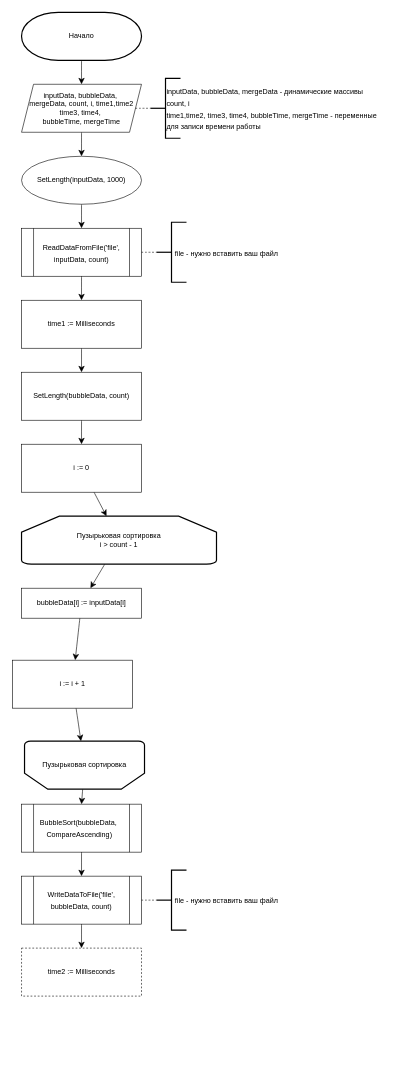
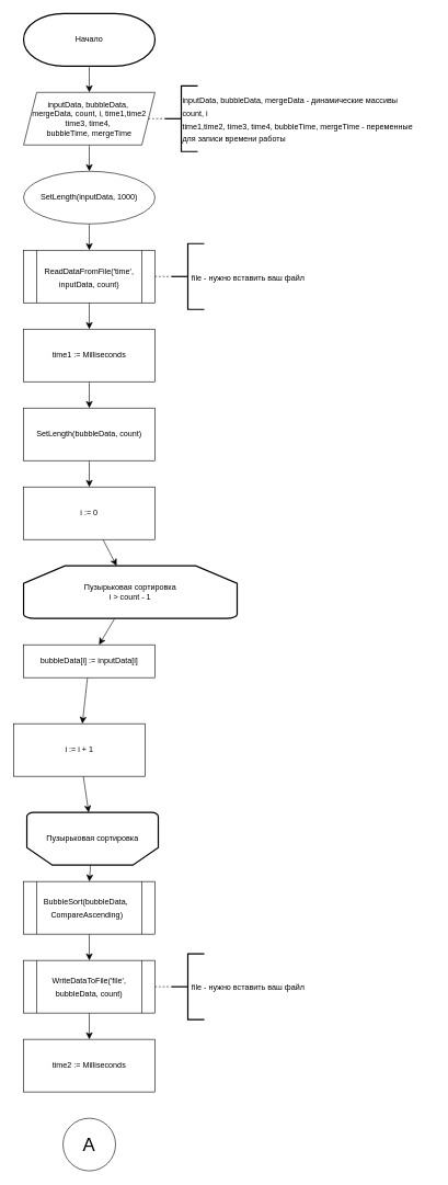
  <mxCell id="0" />
  <mxCell id="1" parent="0" />
  <mxCell id="2" value="" style="shape=process;whiteSpace=wrap;html=1;backgroundOutline=1;" vertex="1" parent="1"><mxGeometry x="35" y="1460" width="200" height="80" as="geometry" /></mxCell>
  <mxCell id="3" value="" style="shape=process;whiteSpace=wrap;html=1;backgroundOutline=1;" vertex="1" parent="1"><mxGeometry x="35" y="1340" width="200" height="80" as="geometry" /></mxCell>
  <mxCell id="4" value="" style="edgeStyle=none;curved=1;rounded=0;orthogonalLoop=1;jettySize=auto;html=1;fontSize=12;startSize=8;endSize=8;" parent="1" source="5" target="7" edge="1"><mxGeometry relative="1" as="geometry" /></mxCell>
  <mxCell id="5" value="Начало" style="strokeWidth=2;html=1;shape=mxgraph.flowchart.terminator;whiteSpace=wrap;" parent="1" vertex="1"><mxGeometry x="35" y="20" width="200" height="80" as="geometry" /></mxCell>
  <mxCell id="6" value="" style="edgeStyle=none;curved=1;rounded=0;orthogonalLoop=1;jettySize=auto;html=1;fontSize=12;startSize=8;endSize=8;" parent="1" source="7" target="12" edge="1"><mxGeometry relative="1" as="geometry" /></mxCell>
  <mxCell id="7" value="inputData, bubbleData,&amp;nbsp;&lt;div&gt;mergeData, count, i, time1,&lt;span style=&quot;background-color: initial;&quot;&gt;time2&lt;/span&gt;&lt;/div&gt;&lt;div&gt;time3,&amp;nbsp;&lt;span style=&quot;background-color: initial;&quot;&gt;&lt;/span&gt;&lt;span style=&quot;background-color: initial;&quot;&gt;time4,&amp;nbsp;&lt;/span&gt;&lt;/div&gt;&lt;div&gt;&lt;span style=&quot;background-color: initial;&quot;&gt;bubbleTime, mergeT&lt;/span&gt;&lt;span style=&quot;background-color: initial;&quot;&gt;ime&lt;/span&gt;&lt;/div&gt;" style="shape=parallelogram;perimeter=parallelogramPerimeter;whiteSpace=wrap;html=1;fixedSize=1;" parent="1" vertex="1"><mxGeometry x="35" y="140" width="200" height="80" as="geometry" /></mxCell>
  <mxCell id="8" value="" style="endArrow=none;dashed=1;html=1;rounded=0;fontSize=12;startSize=8;endSize=8;curved=1;exitX=1;exitY=0.5;exitDx=0;exitDy=0;" parent="1" source="7" target="9" edge="1"><mxGeometry width="50" height="50" relative="1" as="geometry"><mxPoint x="215" y="490" as="sourcePoint" /><mxPoint x="275" y="180" as="targetPoint" /></mxGeometry></mxCell>
  <mxCell id="9" value="" style="strokeWidth=2;html=1;shape=mxgraph.flowchart.annotation_2;align=left;labelPosition=right;pointerEvents=1;" parent="1" vertex="1"><mxGeometry x="250" y="130" width="50" height="100" as="geometry" /></mxCell>
  <mxCell id="10" value="&lt;span style=&quot;font-size: 12px;&quot;&gt;inputData, bubbleData,&amp;nbsp;&lt;/span&gt;&lt;span style=&quot;font-size: 12px; background-color: initial;&quot;&gt;mergeData - динамические массивы&amp;nbsp;&lt;/span&gt;&lt;div&gt;&lt;span style=&quot;font-size: 12px; background-color: initial;&quot;&gt;count, i&amp;nbsp;&amp;nbsp;&lt;/span&gt;&lt;/div&gt;&lt;div&gt;&lt;span style=&quot;font-size: 12px; background-color: initial;&quot;&gt;time1,&lt;/span&gt;&lt;span style=&quot;font-size: 12px; background-color: initial;&quot;&gt;time2,&amp;nbsp;&lt;/span&gt;&lt;span style=&quot;font-size: 12px; background-color: initial;&quot;&gt;time3,&amp;nbsp;&lt;/span&gt;&lt;span style=&quot;font-size: 12px; background-color: initial;&quot;&gt;&lt;/span&gt;&lt;span style=&quot;font-size: 12px; background-color: initial;&quot;&gt;time4,&amp;nbsp;&lt;/span&gt;&lt;span style=&quot;font-size: 12px; background-color: initial;&quot;&gt;bubbleTime, mergeT&lt;/span&gt;&lt;span style=&quot;font-size: 12px; background-color: initial;&quot;&gt;ime - переменные для записи времени работы&lt;/span&gt;&lt;/div&gt;" style="text;html=1;align=left;verticalAlign=middle;whiteSpace=wrap;rounded=0;fontSize=16;" parent="1" vertex="1"><mxGeometry x="275" y="130" width="370" height="100" as="geometry" /></mxCell>
  <mxCell id="11" value="" style="edgeStyle=none;curved=1;rounded=0;orthogonalLoop=1;jettySize=auto;html=1;fontSize=12;startSize=8;endSize=8;" parent="1" source="12" target="15" edge="1"><mxGeometry relative="1" as="geometry" /></mxCell>
  <mxCell id="12" value="SetLength(inputData, 1000)" style="ellipse;whiteSpace=wrap;html=1;" parent="1" vertex="1"><mxGeometry x="35" y="260" width="200" height="80" as="geometry" /></mxCell>
  <mxCell id="13" value="" style="shape=process;whiteSpace=wrap;html=1;backgroundOutline=1;" parent="1" vertex="1"><mxGeometry x="35" y="380" width="200" height="80" as="geometry" /></mxCell>
  <mxCell id="14" value="" style="edgeStyle=none;curved=1;rounded=0;orthogonalLoop=1;jettySize=auto;html=1;fontSize=12;startSize=8;endSize=8;" parent="1" source="15" target="20" edge="1"><mxGeometry relative="1" as="geometry" /></mxCell>
- <mxCell id="15" value="&lt;font style=&quot;font-size: 12px;&quot;&gt;&lt;font style=&quot;&quot;&gt;ReadDataFromFile('file', inputData, count)&lt;/font&gt;&lt;/font&gt;" style="text;html=1;align=center;verticalAlign=middle;whiteSpace=wrap;rounded=0;fontSize=16;" parent="1" vertex="1"><mxGeometry x="47" y="380" width="176" height="80" as="geometry" /></mxCell>
+ <mxCell id="15" value="&lt;font style=&quot;font-size: 12px;&quot;&gt;&lt;font style=&quot;&quot;&gt;ReadDataFromFile('time', inputData, count)&lt;/font&gt;&lt;/font&gt;" style="text;html=1;align=center;verticalAlign=middle;whiteSpace=wrap;rounded=0;fontSize=16;" parent="1" vertex="1"><mxGeometry x="47" y="380" width="176" height="80" as="geometry" /></mxCell>
  <mxCell id="16" value="" style="endArrow=none;dashed=1;html=1;rounded=0;fontSize=12;startSize=8;endSize=8;curved=1;exitX=1;exitY=0.5;exitDx=0;exitDy=0;" parent="1" target="17" edge="1"><mxGeometry width="50" height="50" relative="1" as="geometry"><mxPoint x="235" y="420" as="sourcePoint" /><mxPoint x="285" y="420" as="targetPoint" /></mxGeometry></mxCell>
  <mxCell id="17" value="" style="strokeWidth=2;html=1;shape=mxgraph.flowchart.annotation_2;align=left;labelPosition=right;pointerEvents=1;" parent="1" vertex="1"><mxGeometry x="260" y="370" width="50" height="100" as="geometry" /></mxCell>
  <mxCell id="18" value="&lt;span style=&quot;font-size: 12px;&quot;&gt;file - нужно вставить ваш файл&lt;/span&gt;" style="text;html=1;align=left;verticalAlign=middle;whiteSpace=wrap;rounded=0;fontSize=16;" parent="1" vertex="1"><mxGeometry x="289" y="370" width="370" height="100" as="geometry" /></mxCell>
  <mxCell id="19" value="" style="edgeStyle=none;curved=1;rounded=0;orthogonalLoop=1;jettySize=auto;html=1;fontSize=12;startSize=8;endSize=8;" parent="1" source="20" target="22" edge="1"><mxGeometry relative="1" as="geometry" /></mxCell>
  <mxCell id="20" value="time1 := Milliseconds" style="rounded=0;whiteSpace=wrap;html=1;" parent="1" vertex="1"><mxGeometry x="35" y="500" width="200" height="80" as="geometry" /></mxCell>
  <mxCell id="21" value="" style="edgeStyle=none;curved=1;rounded=0;orthogonalLoop=1;jettySize=auto;html=1;fontSize=12;startSize=8;endSize=8;" parent="1" source="22" target="26" edge="1"><mxGeometry relative="1" as="geometry" /></mxCell>
  <mxCell id="22" value="SetLength(bubbleData, count)" style="rounded=0;whiteSpace=wrap;html=1;" parent="1" vertex="1"><mxGeometry x="35" y="620" width="200" height="80" as="geometry" /></mxCell>
  <mxCell id="23" value="" style="edgeStyle=none;curved=1;rounded=0;orthogonalLoop=1;jettySize=auto;html=1;fontSize=12;startSize=8;endSize=8;" parent="1" source="24" target="28" edge="1"><mxGeometry relative="1" as="geometry" /></mxCell>
  <mxCell id="24" value="Пузырьковая сортировка&lt;div&gt;i &amp;gt; count - 1&lt;/div&gt;" style="strokeWidth=2;html=1;shape=mxgraph.flowchart.loop_limit;whiteSpace=wrap;" parent="1" vertex="1"><mxGeometry x="35" y="860" width="325" height="80" as="geometry" /></mxCell>
  <mxCell id="25" value="" style="edgeStyle=none;curved=1;rounded=0;orthogonalLoop=1;jettySize=auto;html=1;fontSize=12;startSize=8;endSize=8;" parent="1" source="26" target="24" edge="1"><mxGeometry relative="1" as="geometry" /></mxCell>
  <mxCell id="26" value="i := 0" style="rounded=0;whiteSpace=wrap;html=1;" parent="1" vertex="1"><mxGeometry x="35" y="740" width="200" height="80" as="geometry" /></mxCell>
  <mxCell id="27" value="" style="edgeStyle=none;curved=1;rounded=0;orthogonalLoop=1;jettySize=auto;html=1;fontSize=12;startSize=8;endSize=8;" parent="1" source="28" target="32" edge="1"><mxGeometry relative="1" as="geometry" /></mxCell>
  <mxCell id="28" value="bubbleData[i] := inputData[i]" style="rounded=0;whiteSpace=wrap;html=1;" parent="1" vertex="1"><mxGeometry x="35" y="980" width="200" height="50" as="geometry" /></mxCell>
  <mxCell id="29" style="edgeStyle=none;curved=1;rounded=0;orthogonalLoop=1;jettySize=auto;html=1;fontSize=12;startSize=8;endSize=8;" parent="1" source="30" edge="1"><mxGeometry relative="1" as="geometry"><mxPoint x="135" y="1340" as="targetPoint" /></mxGeometry></mxCell>
  <mxCell id="30" value="Пузырьковая сортировка" style="strokeWidth=2;html=1;shape=mxgraph.flowchart.loop_limit;whiteSpace=wrap;direction=west;" parent="1" vertex="1"><mxGeometry x="40" y="1235" width="200" height="80" as="geometry" /></mxCell>
  <mxCell id="31" value="" style="edgeStyle=none;curved=1;rounded=0;orthogonalLoop=1;jettySize=auto;html=1;fontSize=12;startSize=8;endSize=8;" parent="1" source="32" target="30" edge="1"><mxGeometry relative="1" as="geometry" /></mxCell>
  <mxCell id="32" value="i := i + 1" style="rounded=0;whiteSpace=wrap;html=1;" parent="1" vertex="1"><mxGeometry x="20" y="1100" width="200" height="80" as="geometry" /></mxCell>
  <mxCell id="33" style="edgeStyle=none;curved=1;rounded=0;orthogonalLoop=1;jettySize=auto;html=1;entryX=0.5;entryY=0;entryDx=0;entryDy=0;fontSize=12;startSize=8;endSize=8;" edge="1" parent="1" target="36"><mxGeometry relative="1" as="geometry"><mxPoint x="135" y="1420" as="sourcePoint" /></mxGeometry></mxCell>
  <mxCell id="34" value="&lt;span style=&quot;font-size: 12px; text-wrap-mode: nowrap;&quot;&gt;BubbleSort(bubbleData,&lt;/span&gt;&lt;div&gt;&lt;span style=&quot;font-size: 12px; text-wrap-mode: nowrap;&quot;&gt;&amp;nbsp;CompareAscending)&lt;/span&gt;&lt;/div&gt;" style="text;html=1;align=center;verticalAlign=middle;whiteSpace=wrap;rounded=0;fontSize=16;" parent="1" vertex="1"><mxGeometry x="85" y="1355" width="90" height="50" as="geometry" /></mxCell>
  <mxCell id="35" value="" style="edgeStyle=none;curved=1;rounded=0;orthogonalLoop=1;jettySize=auto;html=1;fontSize=12;startSize=8;endSize=8;" parent="1" source="36" target="40" edge="1"><mxGeometry relative="1" as="geometry" /></mxCell>
  <mxCell id="36" value="&lt;font style=&quot;font-size: 12px;&quot;&gt;&lt;font style=&quot;&quot;&gt;WriteDataToFile('file', bubbleData, count)&lt;/font&gt;&lt;/font&gt;" style="text;html=1;align=center;verticalAlign=middle;whiteSpace=wrap;rounded=0;fontSize=16;" parent="1" vertex="1"><mxGeometry x="47" y="1460" width="176" height="80" as="geometry" /></mxCell>
  <mxCell id="37" value="" style="endArrow=none;dashed=1;html=1;rounded=0;fontSize=12;startSize=8;endSize=8;curved=1;exitX=1;exitY=0.5;exitDx=0;exitDy=0;" parent="1" target="38" edge="1"><mxGeometry width="50" height="50" relative="1" as="geometry"><mxPoint x="235" y="1500" as="sourcePoint" /><mxPoint x="285" y="1500" as="targetPoint" /></mxGeometry></mxCell>
  <mxCell id="38" value="" style="strokeWidth=2;html=1;shape=mxgraph.flowchart.annotation_2;align=left;labelPosition=right;pointerEvents=1;" parent="1" vertex="1"><mxGeometry x="260" y="1450" width="50" height="100" as="geometry" /></mxCell>
  <mxCell id="39" value="&lt;span style=&quot;font-size: 12px;&quot;&gt;file - нужно вставить ваш файл&lt;/span&gt;" style="text;html=1;align=left;verticalAlign=middle;whiteSpace=wrap;rounded=0;fontSize=16;" parent="1" vertex="1"><mxGeometry x="289" y="1450" width="370" height="100" as="geometry" /></mxCell>
- <mxCell id="40" value="time2 := Milliseconds" style="rounded=0;whiteSpace=wrap;html=1;dashed=1;" parent="1" vertex="1"><mxGeometry x="35" y="1580" width="200" height="80" as="geometry" /></mxCell>
+ <mxCell id="40" value="time2 := Milliseconds" style="rounded=0;whiteSpace=wrap;html=1;" parent="1" vertex="1"><mxGeometry x="35" y="1580" width="200" height="80" as="geometry" /></mxCell>
+ <mxCell id="41" value="&lt;font style=&quot;font-size: 28px;&quot;&gt;A&lt;/font&gt;" style="ellipse;whiteSpace=wrap;html=1;aspect=fixed;" parent="1" vertex="1"><mxGeometry x="95" y="1700" width="80" height="80" as="geometry" /></mxCell>
